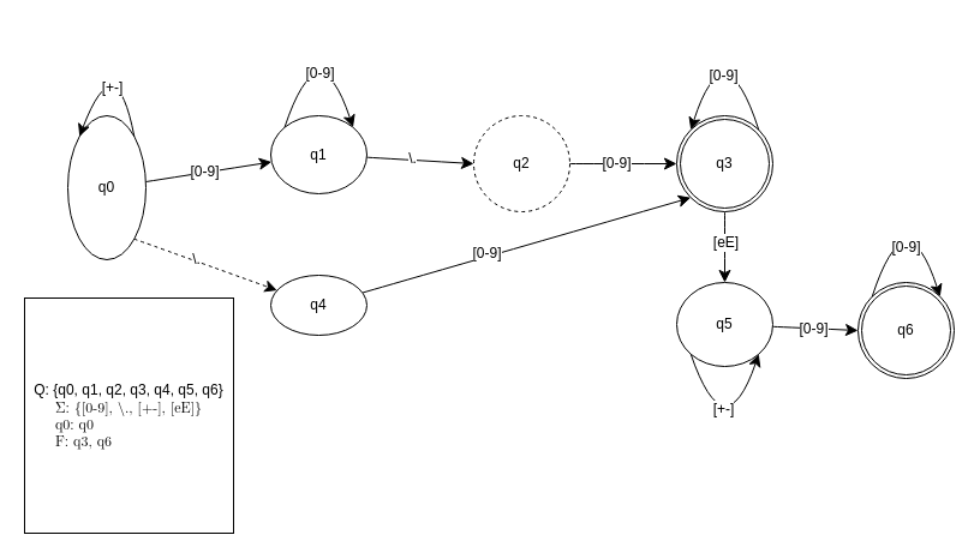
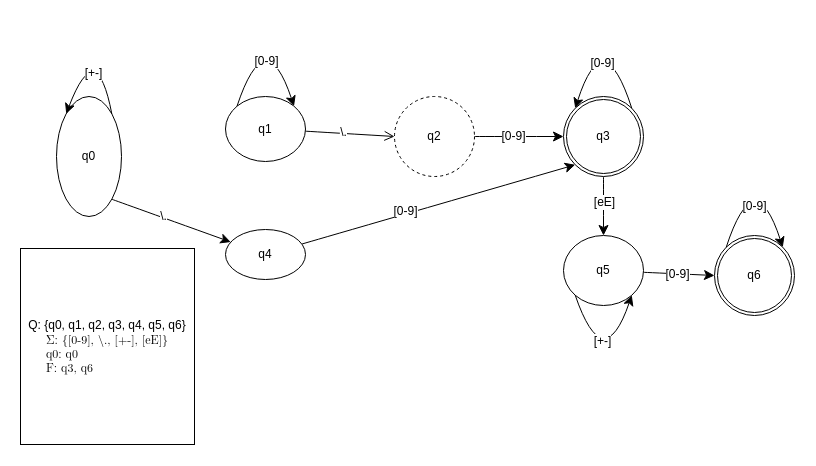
  <mxCell id="0" />
  <mxCell id="1" parent="0" />
- <mxCell id="2" style="edgeStyle=none;curved=1;rounded=0;orthogonalLoop=1;jettySize=auto;html=1;fontSize=12;startSize=8;endSize=8;" edge="1" parent="1" source="6" target="9"><mxGeometry relative="1" as="geometry" /></mxCell>
- <mxCell id="3" value="[0-9]" style="edgeLabel;html=1;align=center;verticalAlign=middle;resizable=0;points=[];fontSize=12;" vertex="1" connectable="0" parent="2"><mxGeometry x="-0.067" y="1" relative="1" as="geometry"><mxPoint as="offset" /></mxGeometry></mxCell>
- <mxCell id="4" style="edgeStyle=none;curved=1;rounded=0;orthogonalLoop=1;jettySize=auto;html=1;exitX=1;exitY=1;exitDx=0;exitDy=0;fontSize=12;startSize=8;endSize=8;dashed=1;" edge="1" parent="1" source="6" target="24"><mxGeometry relative="1" as="geometry" /></mxCell>
+ <mxCell id="4" style="edgeStyle=none;curved=1;rounded=0;orthogonalLoop=1;jettySize=auto;html=1;exitX=1;exitY=1;exitDx=0;exitDy=0;fontSize=12;startSize=8;endSize=8;" edge="1" parent="1" source="6" target="24"><mxGeometry relative="1" as="geometry" /></mxCell>
  <mxCell id="5" value="\." style="edgeLabel;html=1;align=center;verticalAlign=middle;resizable=0;points=[];fontSize=12;" vertex="1" connectable="0" parent="4"><mxGeometry x="-0.153" y="2" relative="1" as="geometry"><mxPoint as="offset" /></mxGeometry></mxCell>
  <mxCell id="6" value="q0" style="ellipse;whiteSpace=wrap;html=1;aspect=fixed;" vertex="1" parent="1"><mxGeometry x="56" y="96" width="65" height="120" as="geometry" /></mxCell>
- <mxCell id="7" style="edgeStyle=none;curved=1;rounded=0;orthogonalLoop=1;jettySize=auto;html=1;entryX=0;entryY=0.5;entryDx=0;entryDy=0;fontSize=12;startSize=8;endSize=8;" edge="1" parent="1" source="9" target="16"><mxGeometry relative="1" as="geometry" /></mxCell>
+ <mxCell id="7" style="edgeStyle=none;curved=1;rounded=0;orthogonalLoop=1;jettySize=auto;html=1;entryX=0;entryY=0.5;entryDx=0;entryDy=0;fontSize=12;startSize=8;endSize=8;endArrow=open;" edge="1" parent="1" source="9" target="16"><mxGeometry relative="1" as="geometry" /></mxCell>
  <mxCell id="8" value="\." style="edgeLabel;html=1;align=center;verticalAlign=middle;resizable=0;points=[];fontSize=12;" vertex="1" connectable="0" parent="7"><mxGeometry x="-0.18" y="1" relative="1" as="geometry"><mxPoint x="1" as="offset" /></mxGeometry></mxCell>
  <mxCell id="9" value="q1" style="ellipse;whiteSpace=wrap;html=1;aspect=fixed;" vertex="1" parent="1"><mxGeometry x="225" y="96" width="80" height="65" as="geometry" /></mxCell>
  <mxCell id="10" style="edgeStyle=none;curved=1;rounded=0;orthogonalLoop=1;jettySize=auto;html=1;exitX=0;exitY=0;exitDx=0;exitDy=0;entryX=1;entryY=0;entryDx=0;entryDy=0;fontSize=12;startSize=8;endSize=8;" edge="1" parent="1" source="9" target="9"><mxGeometry relative="1" as="geometry"><Array as="points"><mxPoint x="265" y="20" /></Array></mxGeometry></mxCell>
  <mxCell id="11" value="[0-9]" style="edgeLabel;html=1;align=center;verticalAlign=middle;resizable=0;points=[];fontSize=12;" vertex="1" connectable="0" parent="10"><mxGeometry x="0.425" y="-12" relative="1" as="geometry"><mxPoint as="offset" /></mxGeometry></mxCell>
  <mxCell id="12" style="edgeStyle=none;curved=1;rounded=0;orthogonalLoop=1;jettySize=auto;html=1;exitX=1;exitY=0;exitDx=0;exitDy=0;entryX=0;entryY=0;entryDx=0;entryDy=0;fontSize=12;startSize=8;endSize=8;" edge="1" parent="1" source="6" target="6"><mxGeometry relative="1" as="geometry"><Array as="points"><mxPoint x="96" y="34" /></Array></mxGeometry></mxCell>
  <mxCell id="13" value="[+-]" style="edgeLabel;html=1;align=center;verticalAlign=middle;resizable=0;points=[];fontSize=12;" vertex="1" connectable="0" parent="12"><mxGeometry x="0.421" y="11" relative="1" as="geometry"><mxPoint as="offset" /></mxGeometry></mxCell>
  <mxCell id="14" style="edgeStyle=none;curved=1;rounded=0;orthogonalLoop=1;jettySize=auto;html=1;fontSize=12;startSize=8;endSize=8;" edge="1" parent="1" source="16" target="19"><mxGeometry relative="1" as="geometry" /></mxCell>
  <mxCell id="15" value="[0-9]" style="edgeLabel;html=1;align=center;verticalAlign=middle;resizable=0;points=[];fontSize=12;" vertex="1" connectable="0" parent="14"><mxGeometry x="-0.135" y="1" relative="1" as="geometry"><mxPoint as="offset" /></mxGeometry></mxCell>
  <mxCell id="16" value="q2" style="ellipse;whiteSpace=wrap;html=1;aspect=fixed;dashed=1;" vertex="1" parent="1"><mxGeometry x="394" y="96" width="80" height="80" as="geometry" /></mxCell>
  <mxCell id="17" style="edgeStyle=none;curved=1;rounded=0;orthogonalLoop=1;jettySize=auto;html=1;entryX=0.5;entryY=0;entryDx=0;entryDy=0;fontSize=12;startSize=8;endSize=8;" edge="1" parent="1" source="19" target="27"><mxGeometry relative="1" as="geometry" /></mxCell>
  <mxCell id="18" value="[eE]" style="edgeLabel;html=1;align=center;verticalAlign=middle;resizable=0;points=[];fontSize=12;" vertex="1" connectable="0" parent="17"><mxGeometry x="-0.156" relative="1" as="geometry"><mxPoint as="offset" /></mxGeometry></mxCell>
  <mxCell id="19" value="q3" style="ellipse;whiteSpace=wrap;html=1;aspect=fixed;" vertex="1" parent="1"><mxGeometry x="563" y="96" width="80" height="80" as="geometry" /></mxCell>
  <mxCell id="20" style="edgeStyle=none;curved=1;rounded=0;orthogonalLoop=1;jettySize=auto;html=1;exitX=1;exitY=0;exitDx=0;exitDy=0;entryX=0;entryY=0;entryDx=0;entryDy=0;fontSize=12;startSize=8;endSize=8;" edge="1" parent="1" source="19" target="19"><mxGeometry relative="1" as="geometry"><Array as="points"><mxPoint x="603" y="20" /></Array></mxGeometry></mxCell>
  <mxCell id="21" value="[0-9]" style="edgeLabel;html=1;align=center;verticalAlign=middle;resizable=0;points=[];fontSize=12;" vertex="1" connectable="0" parent="20"><mxGeometry x="0.439" y="11" relative="1" as="geometry"><mxPoint x="1" as="offset" /></mxGeometry></mxCell>
  <mxCell id="22" style="edgeStyle=none;curved=1;rounded=0;orthogonalLoop=1;jettySize=auto;html=1;entryX=0;entryY=1;entryDx=0;entryDy=0;fontSize=12;startSize=8;endSize=8;" edge="1" parent="1" source="24" target="19"><mxGeometry relative="1" as="geometry"><mxPoint x="394" y="269" as="targetPoint" /></mxGeometry></mxCell>
  <mxCell id="23" value="[0-9]" style="edgeLabel;html=1;align=center;verticalAlign=middle;resizable=0;points=[];fontSize=12;" vertex="1" connectable="0" parent="22"><mxGeometry x="-0.239" y="5" relative="1" as="geometry"><mxPoint x="1" y="2" as="offset" /></mxGeometry></mxCell>
  <mxCell id="24" value="q4" style="ellipse;whiteSpace=wrap;html=1;aspect=fixed;" vertex="1" parent="1"><mxGeometry x="225" y="229" width="80" height="50" as="geometry" /></mxCell>
  <mxCell id="25" style="edgeStyle=none;curved=1;rounded=0;orthogonalLoop=1;jettySize=auto;html=1;entryX=0;entryY=0.5;entryDx=0;entryDy=0;fontSize=12;startSize=8;endSize=8;" edge="1" parent="1" source="27" target="28"><mxGeometry relative="1" as="geometry" /></mxCell>
  <mxCell id="26" value="[0-9]" style="edgeLabel;html=1;align=center;verticalAlign=middle;resizable=0;points=[];fontSize=12;" vertex="1" connectable="0" parent="25"><mxGeometry x="-0.039" relative="1" as="geometry"><mxPoint as="offset" /></mxGeometry></mxCell>
  <mxCell id="27" value="q5" style="ellipse;whiteSpace=wrap;html=1;aspect=fixed;" vertex="1" parent="1"><mxGeometry x="563" y="235" width="80" height="70" as="geometry" /></mxCell>
  <mxCell id="28" value="q6" style="ellipse;whiteSpace=wrap;html=1;aspect=fixed;" vertex="1" parent="1"><mxGeometry x="714" y="235" width="80" height="80" as="geometry" /></mxCell>
  <mxCell id="29" style="edgeStyle=none;curved=1;rounded=0;orthogonalLoop=1;jettySize=auto;html=1;exitX=0;exitY=1;exitDx=0;exitDy=0;entryX=1;entryY=1;entryDx=0;entryDy=0;fontSize=12;startSize=8;endSize=8;" edge="1" parent="1" source="27" target="27"><mxGeometry relative="1" as="geometry"><Array as="points"><mxPoint x="603" y="377" /></Array></mxGeometry></mxCell>
  <mxCell id="30" value="[+-]" style="edgeLabel;html=1;align=center;verticalAlign=middle;resizable=0;points=[];fontSize=12;" vertex="1" connectable="0" parent="29"><mxGeometry x="-0.407" y="10" relative="1" as="geometry"><mxPoint as="offset" /></mxGeometry></mxCell>
  <mxCell id="31" style="edgeStyle=none;curved=1;rounded=0;orthogonalLoop=1;jettySize=auto;html=1;exitX=0;exitY=0;exitDx=0;exitDy=0;entryX=1;entryY=0;entryDx=0;entryDy=0;fontSize=12;startSize=8;endSize=8;" edge="1" parent="1" source="28" target="28"><mxGeometry relative="1" as="geometry"><Array as="points"><mxPoint x="754" y="160" /></Array></mxGeometry></mxCell>
  <mxCell id="32" value="[0-9]" style="edgeLabel;html=1;align=center;verticalAlign=middle;resizable=0;points=[];fontSize=12;" vertex="1" connectable="0" parent="31"><mxGeometry x="0.459" y="-11" relative="1" as="geometry"><mxPoint x="-3" y="2" as="offset" /></mxGeometry></mxCell>
  <mxCell id="33" value="q3" style="ellipse;whiteSpace=wrap;html=1;aspect=fixed;" vertex="1" parent="1"><mxGeometry x="566" y="99" width="74" height="74" as="geometry" /></mxCell>
  <mxCell id="34" value="q6" style="ellipse;whiteSpace=wrap;html=1;aspect=fixed;" vertex="1" parent="1"><mxGeometry x="717" y="238" width="74" height="74" as="geometry" /></mxCell>
  <mxCell id="35" value="Q: {q0, q1, q2, q3, q4, q5, q6}&lt;div&gt;&lt;math style=&quot;color: rgb(240, 246, 252); text-align: start; background-color: rgb(13, 17, 23);&quot; xmlns=&quot;http://www.w3.org/1998/Math/MathML&quot;&gt;&lt;mi mathvariant=&quot;normal&quot;&gt;&lt;font style=&quot;color: rgb(0, 0, 0); background-color: rgb(255, 255, 255);&quot;&gt;Σ: {[0-9], \., [+-], [eE]}&lt;/font&gt;&lt;font style=&quot;color: rgb(0, 0, 0); background-color: rgb(255, 255, 255);&quot;&gt;q0: q0&lt;/font&gt;&lt;font style=&quot;color: rgb(0, 0, 0); background-color: rgb(255, 255, 255);&quot;&gt;F: q3, q6&lt;/font&gt;&lt;/mi&gt;&lt;/math&gt;&lt;/div&gt;" style="rounded=0;whiteSpace=wrap;html=1;" vertex="1" parent="1"><mxGeometry x="20" y="248" width="174" height="196" as="geometry" /></mxCell>
